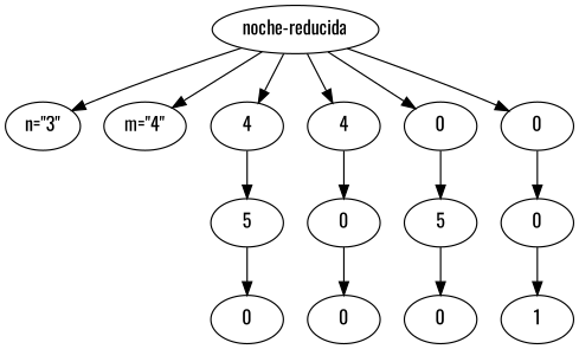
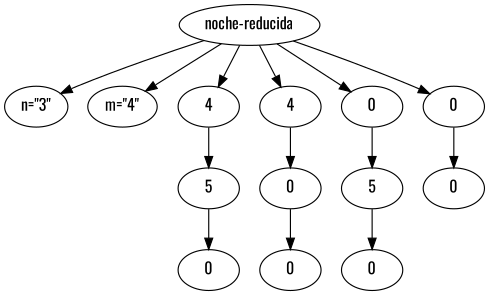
  digraph {
    fontname=Oswald
    node [fontname=Oswald]
    edge [fontname=Oswald]
    n1 [label="noche-reducida"]
    n2 [label="n=\"3\""]
    n3 [label="m=\"4\""]
    n4 [label=4]
    n5 [label=4]
    n6 [label=0]
    n7 [label=0]
    n8 [label=5]
    n9 [label=0]
    n10 [label=5]
    n11 [label=0]
    n12 [label=0]
    n13 [label=0]
    n14 [label=0]
-   n15 [label=1]
    n1 -> n2
    n1 -> n3
    n1 -> n4
    n1 -> n5
    n1 -> n6
    n1 -> n7
    n4 -> n8
    n5 -> n9
    n6 -> n10
    n7 -> n11
    n8 -> n12
    n9 -> n13
    n10 -> n14
-   n11 -> n15
  }
